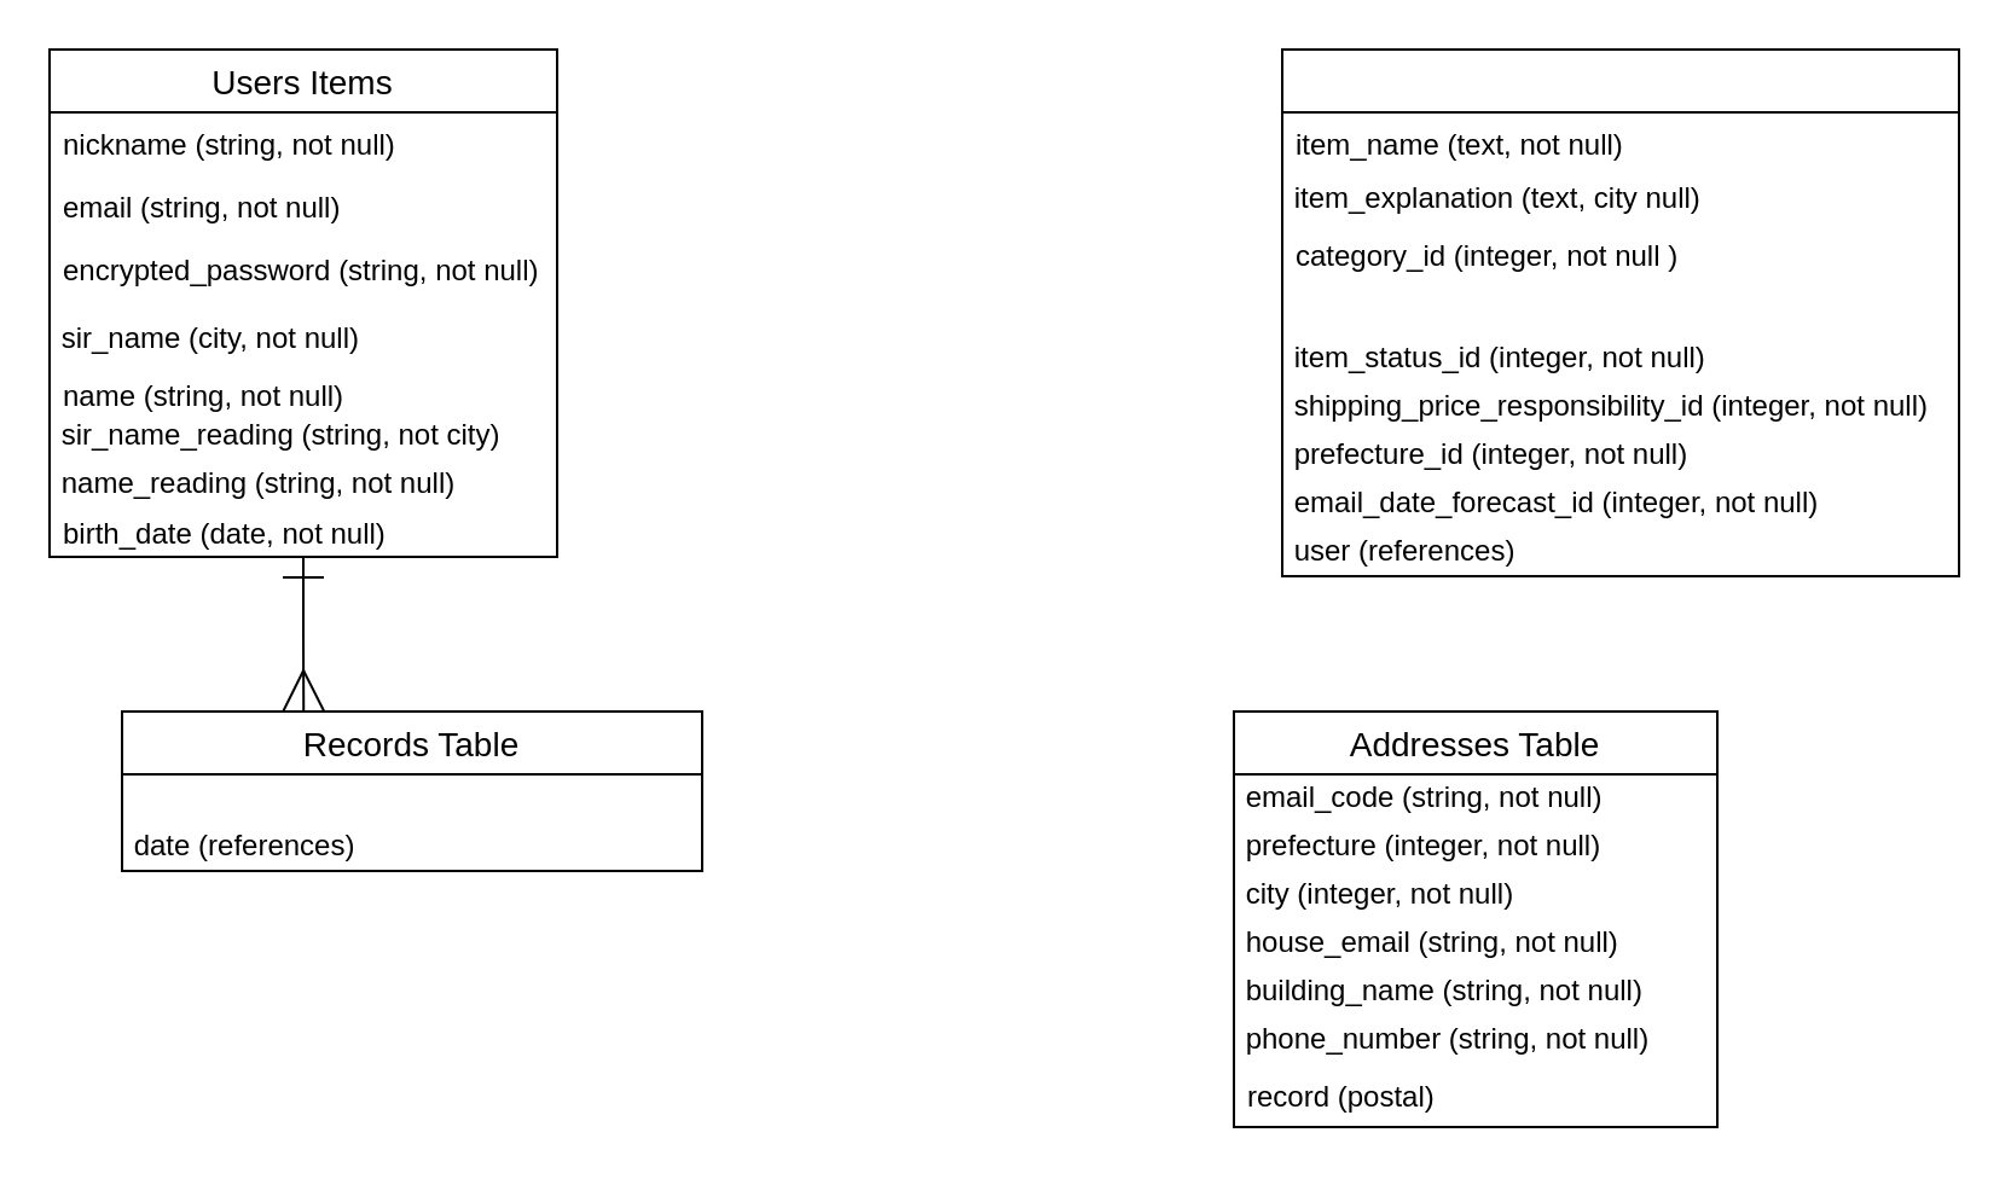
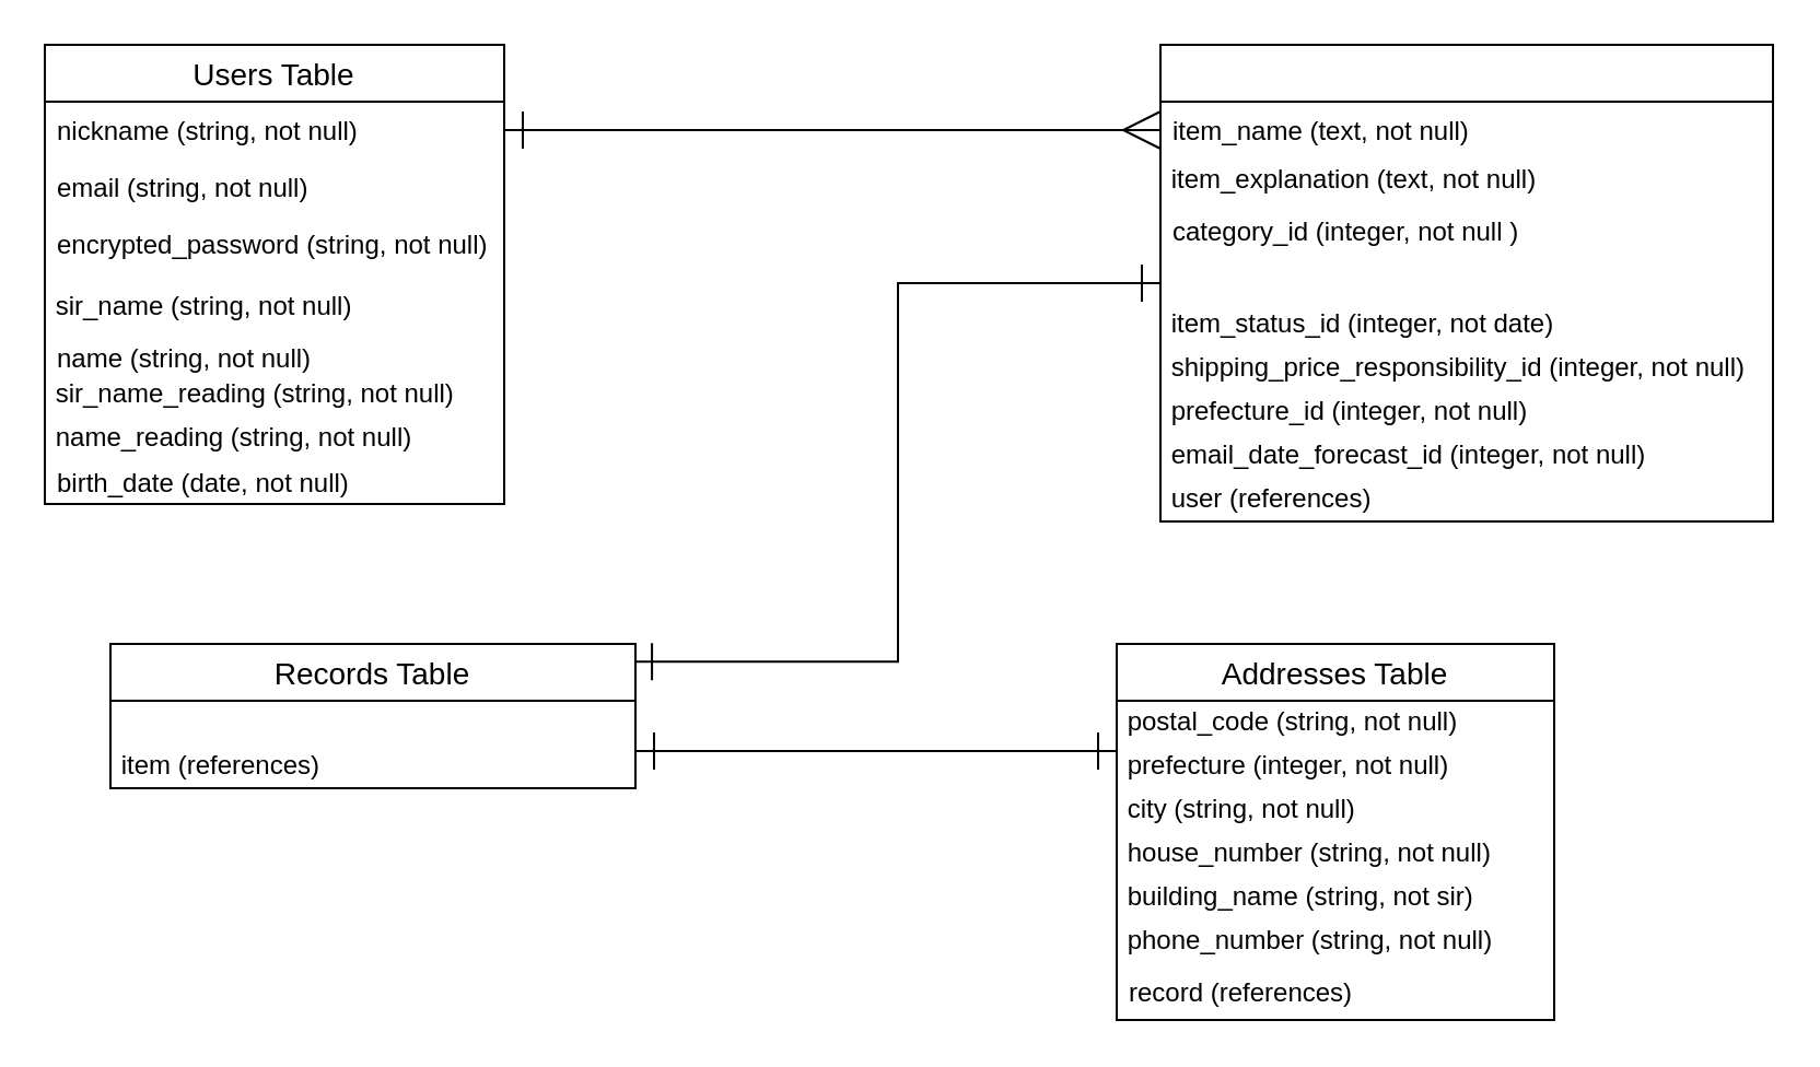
  <mxCell id="0" />
  <mxCell id="1" parent="0" />
- <mxCell id="2" value="Users Items" style="swimlane;fontStyle=0;childLayout=stackLayout;horizontal=1;startSize=26;horizontalStack=0;resizeParent=1;resizeParentMax=0;resizeLast=0;collapsible=1;marginBottom=0;align=center;fontSize=14;" parent="1" vertex="1"><mxGeometry x="20" y="20" width="210" height="210" as="geometry" /></mxCell>
+ <mxCell id="2" value="Users Table" style="swimlane;fontStyle=0;childLayout=stackLayout;horizontal=1;startSize=26;horizontalStack=0;resizeParent=1;resizeParentMax=0;resizeLast=0;collapsible=1;marginBottom=0;align=center;fontSize=14;" parent="1" vertex="1"><mxGeometry x="20" y="20" width="210" height="210" as="geometry" /></mxCell>
  <mxCell id="3" value="nickname (string, not null)" style="text;strokeColor=none;fillColor=none;spacingLeft=4;spacingRight=4;overflow=hidden;rotatable=0;points=[[0,0.5],[1,0.5]];portConstraint=eastwest;fontSize=12;" parent="2" vertex="1"><mxGeometry y="26" width="210" height="26" as="geometry" /></mxCell>
  <mxCell id="4" value="email (string, not null)" style="text;strokeColor=none;fillColor=none;spacingLeft=4;spacingRight=4;overflow=hidden;rotatable=0;points=[[0,0.5],[1,0.5]];portConstraint=eastwest;fontSize=12;" parent="2" vertex="1"><mxGeometry y="52" width="210" height="26" as="geometry" /></mxCell>
  <mxCell id="5" value="encrypted_password (string, not null)" style="text;strokeColor=none;fillColor=none;spacingLeft=4;spacingRight=4;overflow=hidden;rotatable=0;points=[[0,0.5],[1,0.5]];portConstraint=eastwest;fontSize=12;" parent="2" vertex="1"><mxGeometry y="78" width="210" height="32" as="geometry" /></mxCell>
  <mxCell id="6" style="edgeStyle=orthogonalEdgeStyle;rounded=0;orthogonalLoop=1;jettySize=auto;html=1;exitX=1;exitY=0.5;exitDx=0;exitDy=0;startArrow=ERone;startFill=0;startSize=15;endArrow=ERone;endFill=0;endSize=15;strokeWidth=1;" parent="2" source="4" target="4" edge="1"><mxGeometry relative="1" as="geometry" /></mxCell>
- <mxCell id="7" value="&amp;nbsp;sir_&lt;span style=&quot;&quot;&gt;name (city, not null)&lt;/span&gt;" style="text;html=1;resizable=0;autosize=1;align=left;verticalAlign=middle;points=[];fillColor=none;strokeColor=none;rounded=0;" vertex="1" parent="2"><mxGeometry y="110" width="210" height="20" as="geometry" /></mxCell>
+ <mxCell id="7" value="&amp;nbsp;sir_&lt;span style=&quot;&quot;&gt;name (string, not null)&lt;/span&gt;" style="text;html=1;resizable=0;autosize=1;align=left;verticalAlign=middle;points=[];fillColor=none;strokeColor=none;rounded=0;" vertex="1" parent="2"><mxGeometry y="110" width="210" height="20" as="geometry" /></mxCell>
  <mxCell id="8" value="name (string, not null)" style="text;resizable=0;autosize=1;align=left;verticalAlign=top;points=[];fillColor=none;strokeColor=none;rounded=0;spacingRight=4;spacingLeft=4;" parent="2" vertex="1"><mxGeometry y="130" width="210" height="20" as="geometry" /></mxCell>
- <mxCell id="9" value="&lt;span&gt;&amp;nbsp;sir_&lt;/span&gt;&lt;span&gt;name_reading (string, not city)&lt;/span&gt;" style="text;html=1;resizable=0;autosize=1;align=left;verticalAlign=middle;points=[];fillColor=none;strokeColor=none;rounded=0;" vertex="1" parent="2"><mxGeometry y="150" width="210" height="20" as="geometry" /></mxCell>
+ <mxCell id="9" value="&lt;span&gt;&amp;nbsp;sir_&lt;/span&gt;&lt;span&gt;name_reading (string, not null)&lt;/span&gt;" style="text;html=1;resizable=0;autosize=1;align=left;verticalAlign=middle;points=[];fillColor=none;strokeColor=none;rounded=0;" vertex="1" parent="2"><mxGeometry y="150" width="210" height="20" as="geometry" /></mxCell>
  <mxCell id="10" value="&amp;nbsp;&lt;span style=&quot;&quot;&gt;name_reading (string, not null)&lt;/span&gt;" style="text;html=1;resizable=0;autosize=1;align=left;verticalAlign=middle;points=[];fillColor=none;strokeColor=none;rounded=0;" vertex="1" parent="2"><mxGeometry y="170" width="210" height="20" as="geometry" /></mxCell>
  <mxCell id="11" value="birth_date (date, not null)" style="text;resizable=0;autosize=1;align=left;verticalAlign=middle;points=[];fillColor=none;strokeColor=none;rounded=0;spacingLeft=4;spacingRight=4;" parent="2" vertex="1"><mxGeometry y="190" width="210" height="20" as="geometry" /></mxCell>
+ <mxCell id="12" style="edgeStyle=orthogonalEdgeStyle;rounded=0;orthogonalLoop=1;jettySize=auto;html=1;entryX=0.996;entryY=0.123;entryDx=0;entryDy=0;entryPerimeter=0;startArrow=ERone;startFill=0;endArrow=ERone;endFill=0;endSize=15;startSize=15;" parent="1" source="14" target="33" edge="1"><mxGeometry relative="1" as="geometry" /></mxCell>
+ <mxCell id="13" style="edgeStyle=orthogonalEdgeStyle;rounded=0;orthogonalLoop=1;jettySize=auto;html=1;startArrow=ERone;startFill=0;endArrow=ERone;endFill=0;endSize=15;startSize=15;" parent="1" source="25" target="33" edge="1"><mxGeometry relative="1" as="geometry"><Array as="points"><mxPoint x="480" y="343" /><mxPoint x="480" y="343" /></Array></mxGeometry></mxCell>
  <mxCell id="14" value="Items Table" style="swimlane;fontStyle=0;childLayout=stackLayout;horizontal=1;startSize=26;horizontalStack=0;resizeParent=1;resizeParentMax=0;resizeLast=0;collapsible=1;marginBottom=0;align=center;fontSize=14;fontColor=#FFFFFF;" parent="1" vertex="1"><mxGeometry x="530" y="20" width="280" height="218" as="geometry" /></mxCell>
  <mxCell id="15" value="item_name (text, not null)" style="text;strokeColor=none;fillColor=none;spacingLeft=4;spacingRight=4;overflow=hidden;rotatable=0;points=[[0,0.5],[1,0.5]];portConstraint=eastwest;fontSize=12;" parent="14" vertex="1"><mxGeometry y="26" width="280" height="26" as="geometry" /></mxCell>
- <mxCell id="16" value="&amp;nbsp;item_explanation (text, city null)" style="text;html=1;resizable=0;autosize=1;align=left;verticalAlign=middle;points=[];fillColor=none;strokeColor=none;rounded=0;" vertex="1" parent="14"><mxGeometry y="52" width="280" height="20" as="geometry" /></mxCell>
+ <mxCell id="16" value="&amp;nbsp;item_explanation (text, not null)" style="text;html=1;resizable=0;autosize=1;align=left;verticalAlign=middle;points=[];fillColor=none;strokeColor=none;rounded=0;" vertex="1" parent="14"><mxGeometry y="52" width="280" height="20" as="geometry" /></mxCell>
  <mxCell id="17" value="category_id (integer, not null )" style="text;strokeColor=none;fillColor=none;spacingLeft=4;spacingRight=4;overflow=hidden;rotatable=0;points=[[0,0.5],[1,0.5]];portConstraint=eastwest;fontSize=12;" parent="14" vertex="1"><mxGeometry y="72" width="280" height="26" as="geometry" /></mxCell>
  <mxCell id="18" value="&amp;nbsp;code_price (integer, not null)" style="text;html=1;align=left;verticalAlign=middle;resizable=0;points=[];autosize=1;fontColor=#FFFFFF;" parent="14" vertex="1"><mxGeometry y="98" width="280" height="20" as="geometry" /></mxCell>
- <mxCell id="19" value="&amp;nbsp;item_status_id (integer, not null)" style="text;html=1;resizable=0;autosize=1;align=left;verticalAlign=middle;points=[];fillColor=none;strokeColor=none;rounded=0;" parent="14" vertex="1"><mxGeometry y="118" width="280" height="20" as="geometry" /></mxCell>
+ <mxCell id="19" value="&amp;nbsp;item_status_id (integer, not date)" style="text;html=1;resizable=0;autosize=1;align=left;verticalAlign=middle;points=[];fillColor=none;strokeColor=none;rounded=0;" parent="14" vertex="1"><mxGeometry y="118" width="280" height="20" as="geometry" /></mxCell>
  <mxCell id="20" value="&amp;nbsp;shipping_price_responsibility_id (integer, not null)" style="text;html=1;resizable=0;autosize=1;align=left;verticalAlign=middle;points=[];fillColor=none;strokeColor=none;rounded=0;" parent="14" vertex="1"><mxGeometry y="138" width="280" height="20" as="geometry" /></mxCell>
  <mxCell id="21" value="&amp;nbsp;prefecture_id (integer, not null)" style="text;html=1;resizable=0;autosize=1;align=left;verticalAlign=middle;points=[];fillColor=none;strokeColor=none;rounded=0;" parent="14" vertex="1"><mxGeometry y="158" width="280" height="20" as="geometry" /></mxCell>
  <mxCell id="22" value="&amp;nbsp;email_date_forecast_id (integer, not null)" style="text;html=1;resizable=0;autosize=1;align=left;verticalAlign=middle;points=[];fillColor=none;strokeColor=none;rounded=0;" parent="14" vertex="1"><mxGeometry y="178" width="280" height="20" as="geometry" /></mxCell>
  <mxCell id="23" value="&amp;nbsp;user (references)" style="text;html=1;resizable=0;autosize=1;align=left;verticalAlign=middle;points=[];fillColor=none;strokeColor=none;rounded=0;" parent="14" vertex="1"><mxGeometry y="198" width="280" height="20" as="geometry" /></mxCell>
+ <mxCell id="24" style="edgeStyle=orthogonalEdgeStyle;rounded=0;orthogonalLoop=1;jettySize=auto;html=1;exitX=1;exitY=0.5;exitDx=0;exitDy=0;entryX=0;entryY=0.5;entryDx=0;entryDy=0;startArrow=ERone;startFill=0;endArrow=ERmany;endFill=0;endSize=15;startSize=15;" edge="1" parent="1" source="3" target="15"><mxGeometry relative="1" as="geometry" /></mxCell>
  <mxCell id="25" value="Addresses Table" style="swimlane;fontStyle=0;childLayout=stackLayout;horizontal=1;startSize=26;horizontalStack=0;resizeParent=1;resizeParentMax=0;resizeLast=0;collapsible=1;marginBottom=0;align=center;fontSize=14;" parent="1" vertex="1"><mxGeometry x="510" y="294" width="200" height="172" as="geometry" /></mxCell>
- <mxCell id="26" value="&amp;nbsp;email_code (string, not null)" style="text;html=1;resizable=0;autosize=1;align=left;verticalAlign=middle;points=[];fillColor=none;strokeColor=none;rounded=0;" vertex="1" parent="25"><mxGeometry y="26" width="200" height="20" as="geometry" /></mxCell>
+ <mxCell id="26" value="&amp;nbsp;postal_code (string, not null)" style="text;html=1;resizable=0;autosize=1;align=left;verticalAlign=middle;points=[];fillColor=none;strokeColor=none;rounded=0;" vertex="1" parent="25"><mxGeometry y="26" width="200" height="20" as="geometry" /></mxCell>
  <mxCell id="27" value="&amp;nbsp;&lt;span&gt;prefecture (integer, not null)&lt;/span&gt;" style="text;html=1;resizable=0;autosize=1;align=left;verticalAlign=middle;points=[];fillColor=none;strokeColor=none;rounded=0;" vertex="1" parent="25"><mxGeometry y="46" width="200" height="20" as="geometry" /></mxCell>
- <mxCell id="28" value="&amp;nbsp;city&lt;span style=&quot;&quot;&gt;&amp;nbsp;(integer, not null)&lt;/span&gt;" style="text;html=1;resizable=0;autosize=1;align=left;verticalAlign=middle;points=[];fillColor=none;strokeColor=none;rounded=0;" vertex="1" parent="25"><mxGeometry y="66" width="200" height="20" as="geometry" /></mxCell>
- <mxCell id="29" value="&amp;nbsp;&lt;span&gt;house_email (string, not null)&lt;/span&gt;" style="text;html=1;resizable=0;autosize=1;align=left;verticalAlign=middle;points=[];fillColor=none;strokeColor=none;rounded=0;" vertex="1" parent="25"><mxGeometry y="86" width="200" height="20" as="geometry" /></mxCell>
- <mxCell id="30" value="&amp;nbsp;building_name&lt;span style=&quot;&quot;&gt;&amp;nbsp;(string, not null)&lt;/span&gt;" style="text;html=1;resizable=0;autosize=1;align=left;verticalAlign=middle;points=[];fillColor=none;strokeColor=none;rounded=0;" vertex="1" parent="25"><mxGeometry y="106" width="200" height="20" as="geometry" /></mxCell>
+ <mxCell id="28" value="&amp;nbsp;city&lt;span style=&quot;&quot;&gt;&amp;nbsp;(string, not null)&lt;/span&gt;" style="text;html=1;resizable=0;autosize=1;align=left;verticalAlign=middle;points=[];fillColor=none;strokeColor=none;rounded=0;" vertex="1" parent="25"><mxGeometry y="66" width="200" height="20" as="geometry" /></mxCell>
+ <mxCell id="29" value="&amp;nbsp;&lt;span&gt;house_number (string, not null)&lt;/span&gt;" style="text;html=1;resizable=0;autosize=1;align=left;verticalAlign=middle;points=[];fillColor=none;strokeColor=none;rounded=0;" vertex="1" parent="25"><mxGeometry y="86" width="200" height="20" as="geometry" /></mxCell>
+ <mxCell id="30" value="&amp;nbsp;building_name&lt;span style=&quot;&quot;&gt;&amp;nbsp;(string, not sir)&lt;/span&gt;" style="text;html=1;resizable=0;autosize=1;align=left;verticalAlign=middle;points=[];fillColor=none;strokeColor=none;rounded=0;" vertex="1" parent="25"><mxGeometry y="106" width="200" height="20" as="geometry" /></mxCell>
  <mxCell id="31" value="&amp;nbsp;phone_number (string, not null)" style="text;html=1;resizable=0;autosize=1;align=left;verticalAlign=middle;points=[];fillColor=none;strokeColor=none;rounded=0;" parent="25" vertex="1"><mxGeometry y="126" width="200" height="20" as="geometry" /></mxCell>
- <mxCell id="32" value="record (postal)" style="text;strokeColor=none;fillColor=none;spacingLeft=4;spacingRight=4;overflow=hidden;rotatable=0;points=[[0,0.5],[1,0.5]];portConstraint=eastwest;fontSize=12;" parent="25" vertex="1"><mxGeometry y="146" width="200" height="26" as="geometry" /></mxCell>
+ <mxCell id="32" value="record (references)" style="text;strokeColor=none;fillColor=none;spacingLeft=4;spacingRight=4;overflow=hidden;rotatable=0;points=[[0,0.5],[1,0.5]];portConstraint=eastwest;fontSize=12;" parent="25" vertex="1"><mxGeometry y="146" width="200" height="26" as="geometry" /></mxCell>
  <mxCell id="33" value="Records Table" style="swimlane;fontStyle=0;childLayout=stackLayout;horizontal=1;startSize=26;horizontalStack=0;resizeParent=1;resizeParentMax=0;resizeLast=0;collapsible=1;marginBottom=0;align=center;fontSize=14;" parent="1" vertex="1"><mxGeometry x="50" y="294" width="240" height="66" as="geometry" /></mxCell>
  <mxCell id="34" value="&amp;nbsp;user (references)" style="text;html=1;resizable=0;autosize=1;align=left;verticalAlign=middle;points=[];fillColor=none;strokeColor=none;rounded=0;fontColor=#FFFFFF;" parent="33" vertex="1"><mxGeometry y="26" width="240" height="20" as="geometry" /></mxCell>
- <mxCell id="35" value="&amp;nbsp;date (references)" style="text;html=1;resizable=0;autosize=1;align=left;verticalAlign=middle;points=[];fillColor=none;strokeColor=none;rounded=0;" parent="33" vertex="1"><mxGeometry y="46" width="240" height="20" as="geometry" /></mxCell>
- <mxCell id="36" style="edgeStyle=orthogonalEdgeStyle;rounded=0;orthogonalLoop=1;jettySize=auto;html=1;entryX=0.313;entryY=0;entryDx=0;entryDy=0;entryPerimeter=0;startArrow=ERone;startFill=0;startSize=15;endArrow=ERmany;endFill=0;endSize=15;" edge="1" parent="1" source="11" target="33"><mxGeometry relative="1" as="geometry" /></mxCell>
+ <mxCell id="35" value="&amp;nbsp;item (references)" style="text;html=1;resizable=0;autosize=1;align=left;verticalAlign=middle;points=[];fillColor=none;strokeColor=none;rounded=0;" parent="33" vertex="1"><mxGeometry y="46" width="240" height="20" as="geometry" /></mxCell>
